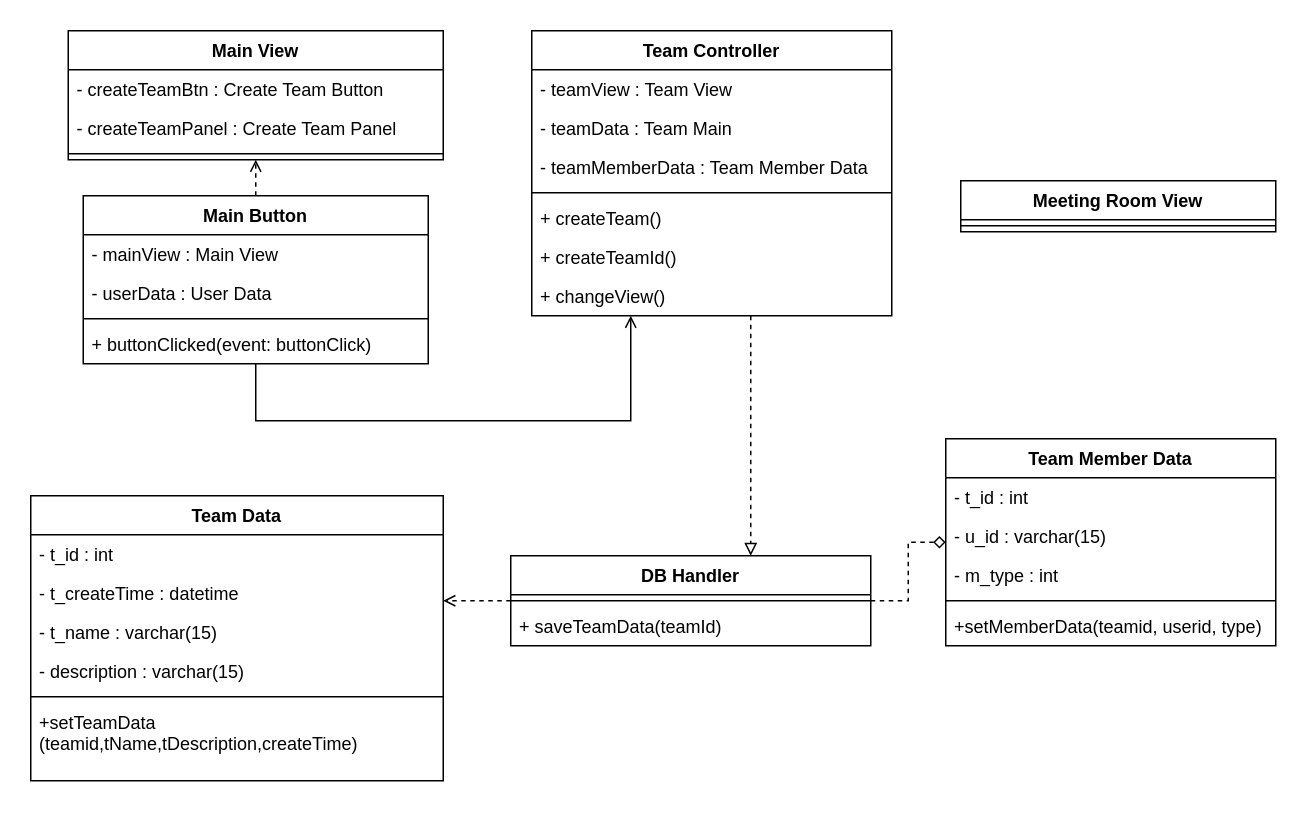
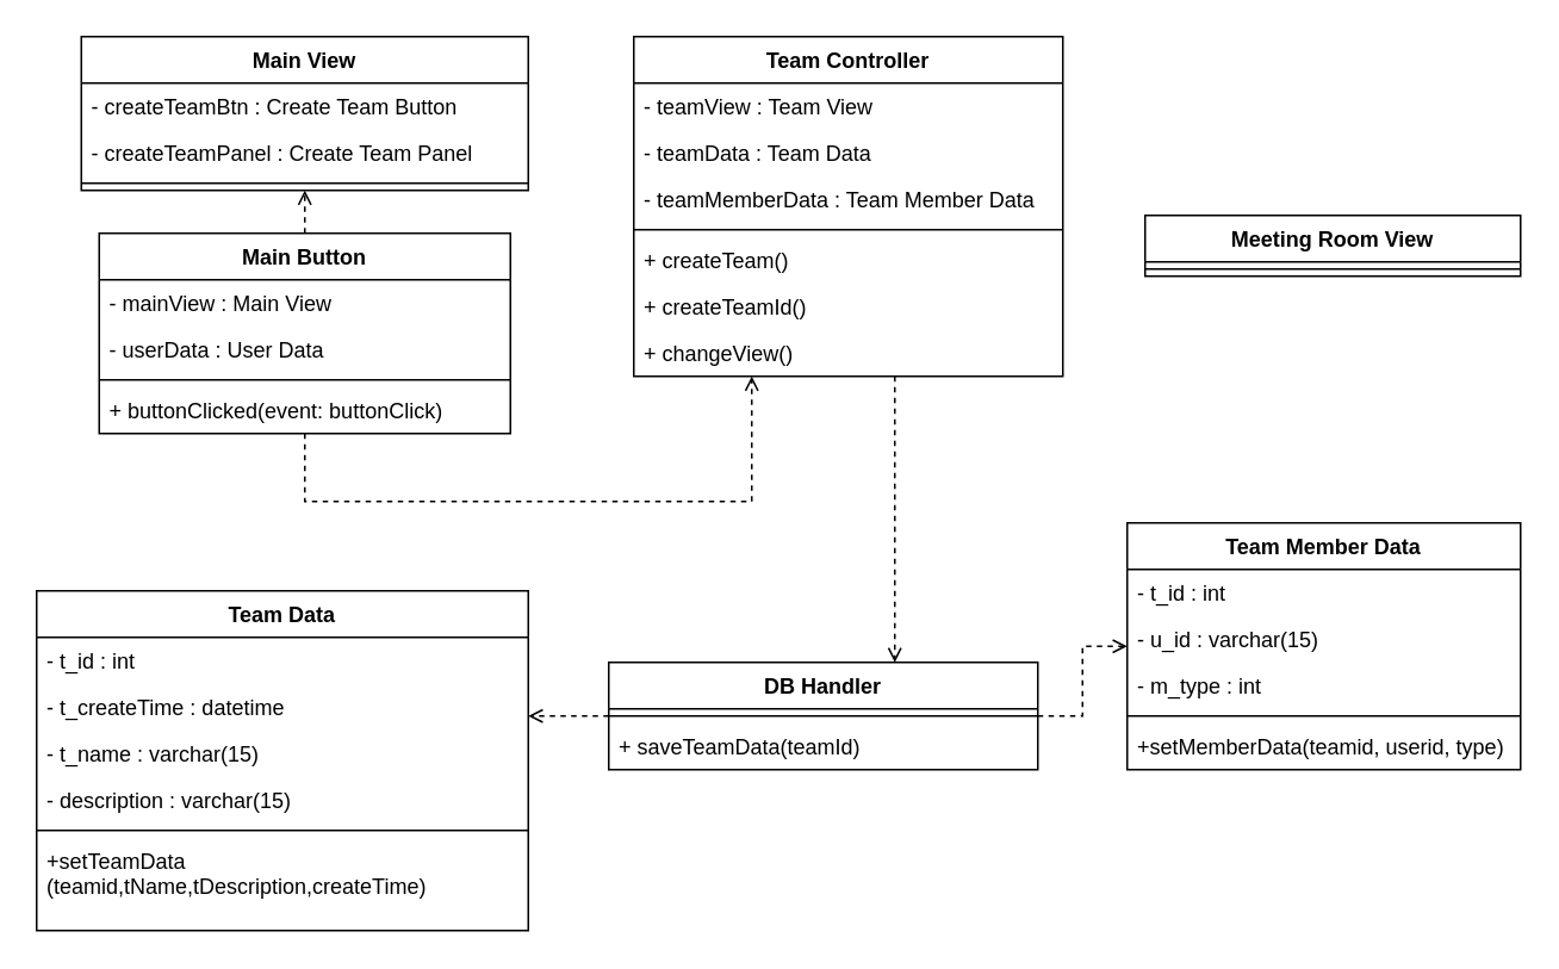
  <mxCell id="0" />
  <mxCell id="1" parent="0" />
  <mxCell id="2" value="Main View" style="swimlane;fontStyle=1;align=center;verticalAlign=top;childLayout=stackLayout;horizontal=1;startSize=26;horizontalStack=0;resizeParent=1;resizeParentMax=0;resizeLast=0;collapsible=1;marginBottom=0;" parent="1" vertex="1"><mxGeometry x="45" y="20" width="250" height="86" as="geometry" /></mxCell>
  <mxCell id="3" value="- createTeamBtn : Create Team Button" style="text;strokeColor=none;fillColor=none;align=left;verticalAlign=top;spacingLeft=4;spacingRight=4;overflow=hidden;rotatable=0;points=[[0,0.5],[1,0.5]];portConstraint=eastwest;" parent="2" vertex="1"><mxGeometry y="26" width="250" height="26" as="geometry" /></mxCell>
  <mxCell id="4" value="- createTeamPanel : Create Team Panel" style="text;strokeColor=none;fillColor=none;align=left;verticalAlign=top;spacingLeft=4;spacingRight=4;overflow=hidden;rotatable=0;points=[[0,0.5],[1,0.5]];portConstraint=eastwest;" parent="2" vertex="1"><mxGeometry y="52" width="250" height="26" as="geometry" /></mxCell>
  <mxCell id="5" value="" style="line;strokeWidth=1;fillColor=none;align=left;verticalAlign=middle;spacingTop=-1;spacingLeft=3;spacingRight=3;rotatable=0;labelPosition=right;points=[];portConstraint=eastwest;" parent="2" vertex="1"><mxGeometry y="78" width="250" height="8" as="geometry" /></mxCell>
  <mxCell id="6" style="edgeStyle=orthogonalEdgeStyle;rounded=0;orthogonalLoop=1;jettySize=auto;html=1;dashed=1;endArrow=open;endFill=0;" parent="1" source="7" target="2" edge="1"><mxGeometry relative="1" as="geometry"><Array as="points"><mxPoint x="165" y="200" /><mxPoint x="165" y="200" /></Array></mxGeometry></mxCell>
  <mxCell id="7" value="Main Button" style="swimlane;fontStyle=1;align=center;verticalAlign=top;childLayout=stackLayout;horizontal=1;startSize=26;horizontalStack=0;resizeParent=1;resizeParentMax=0;resizeLast=0;collapsible=1;marginBottom=0;" parent="1" vertex="1"><mxGeometry x="55" y="130" width="230" height="112" as="geometry" /></mxCell>
  <mxCell id="8" value="- mainView : Main View" style="text;strokeColor=none;fillColor=none;align=left;verticalAlign=top;spacingLeft=4;spacingRight=4;overflow=hidden;rotatable=0;points=[[0,0.5],[1,0.5]];portConstraint=eastwest;" parent="7" vertex="1"><mxGeometry y="26" width="230" height="26" as="geometry" /></mxCell>
  <mxCell id="9" value="- userData : User Data" style="text;strokeColor=none;fillColor=none;align=left;verticalAlign=top;spacingLeft=4;spacingRight=4;overflow=hidden;rotatable=0;points=[[0,0.5],[1,0.5]];portConstraint=eastwest;" parent="7" vertex="1"><mxGeometry y="52" width="230" height="26" as="geometry" /></mxCell>
  <mxCell id="10" value="" style="line;strokeWidth=1;fillColor=none;align=left;verticalAlign=middle;spacingTop=-1;spacingLeft=3;spacingRight=3;rotatable=0;labelPosition=right;points=[];portConstraint=eastwest;" parent="7" vertex="1"><mxGeometry y="78" width="230" height="8" as="geometry" /></mxCell>
  <mxCell id="11" value="+ buttonClicked(event: buttonClick)" style="text;strokeColor=none;fillColor=none;align=left;verticalAlign=top;spacingLeft=4;spacingRight=4;overflow=hidden;rotatable=0;points=[[0,0.5],[1,0.5]];portConstraint=eastwest;" parent="7" vertex="1"><mxGeometry y="86" width="230" height="26" as="geometry" /></mxCell>
- <mxCell id="12" style="edgeStyle=orthogonalEdgeStyle;rounded=0;orthogonalLoop=1;jettySize=auto;html=1;dashed=1;endArrow=block;endFill=0;" parent="1" source="13" target="23" edge="1"><mxGeometry relative="1" as="geometry"><Array as="points"><mxPoint x="500" y="330" /><mxPoint x="500" y="330" /></Array></mxGeometry></mxCell>
+ <mxCell id="12" style="edgeStyle=orthogonalEdgeStyle;rounded=0;orthogonalLoop=1;jettySize=auto;html=1;dashed=1;endArrow=open;endFill=0;" parent="1" source="13" target="23" edge="1"><mxGeometry relative="1" as="geometry"><Array as="points"><mxPoint x="500" y="330" /><mxPoint x="500" y="330" /></Array></mxGeometry></mxCell>
  <mxCell id="13" value="Team Controller" style="swimlane;fontStyle=1;align=center;verticalAlign=top;childLayout=stackLayout;horizontal=1;startSize=26;horizontalStack=0;resizeParent=1;resizeParentMax=0;resizeLast=0;collapsible=1;marginBottom=0;" parent="1" vertex="1"><mxGeometry x="354" y="20" width="240" height="190" as="geometry" /></mxCell>
  <mxCell id="14" value="- teamView : Team View" style="text;strokeColor=none;fillColor=none;align=left;verticalAlign=top;spacingLeft=4;spacingRight=4;overflow=hidden;rotatable=0;points=[[0,0.5],[1,0.5]];portConstraint=eastwest;" parent="13" vertex="1"><mxGeometry y="26" width="240" height="26" as="geometry" /></mxCell>
- <mxCell id="15" value="- teamData : Team Main" style="text;strokeColor=none;fillColor=none;align=left;verticalAlign=top;spacingLeft=4;spacingRight=4;overflow=hidden;rotatable=0;points=[[0,0.5],[1,0.5]];portConstraint=eastwest;" parent="13" vertex="1"><mxGeometry y="52" width="240" height="26" as="geometry" /></mxCell>
+ <mxCell id="15" value="- teamData : Team Data" style="text;strokeColor=none;fillColor=none;align=left;verticalAlign=top;spacingLeft=4;spacingRight=4;overflow=hidden;rotatable=0;points=[[0,0.5],[1,0.5]];portConstraint=eastwest;" parent="13" vertex="1"><mxGeometry y="52" width="240" height="26" as="geometry" /></mxCell>
  <mxCell id="16" value="- teamMemberData : Team Member Data" style="text;strokeColor=none;fillColor=none;align=left;verticalAlign=top;spacingLeft=4;spacingRight=4;overflow=hidden;rotatable=0;points=[[0,0.5],[1,0.5]];portConstraint=eastwest;" parent="13" vertex="1"><mxGeometry y="78" width="240" height="26" as="geometry" /></mxCell>
  <mxCell id="17" value="" style="line;strokeWidth=1;fillColor=none;align=left;verticalAlign=middle;spacingTop=-1;spacingLeft=3;spacingRight=3;rotatable=0;labelPosition=right;points=[];portConstraint=eastwest;" parent="13" vertex="1"><mxGeometry y="104" width="240" height="8" as="geometry" /></mxCell>
  <mxCell id="18" value="+ createTeam()" style="text;strokeColor=none;fillColor=none;align=left;verticalAlign=top;spacingLeft=4;spacingRight=4;overflow=hidden;rotatable=0;points=[[0,0.5],[1,0.5]];portConstraint=eastwest;" parent="13" vertex="1"><mxGeometry y="112" width="240" height="26" as="geometry" /></mxCell>
  <mxCell id="19" value="+ createTeamId()" style="text;strokeColor=none;fillColor=none;align=left;verticalAlign=top;spacingLeft=4;spacingRight=4;overflow=hidden;rotatable=0;points=[[0,0.5],[1,0.5]];portConstraint=eastwest;" parent="13" vertex="1"><mxGeometry y="138" width="240" height="26" as="geometry" /></mxCell>
  <mxCell id="20" value="+ changeView()" style="text;strokeColor=none;fillColor=none;align=left;verticalAlign=top;spacingLeft=4;spacingRight=4;overflow=hidden;rotatable=0;points=[[0,0.5],[1,0.5]];portConstraint=eastwest;" parent="13" vertex="1"><mxGeometry y="164" width="240" height="26" as="geometry" /></mxCell>
  <mxCell id="21" style="edgeStyle=orthogonalEdgeStyle;rounded=0;orthogonalLoop=1;jettySize=auto;html=1;dashed=1;endArrow=open;endFill=0;" parent="1" source="23" target="28" edge="1"><mxGeometry relative="1" as="geometry"><Array as="points"><mxPoint x="295" y="400" /><mxPoint x="295" y="400" /></Array></mxGeometry></mxCell>
- <mxCell id="22" style="edgeStyle=orthogonalEdgeStyle;rounded=0;orthogonalLoop=1;jettySize=auto;html=1;dashed=1;endArrow=diamond;endFill=0;" parent="1" source="23" target="35" edge="1"><mxGeometry relative="1" as="geometry" /></mxCell>
+ <mxCell id="22" style="edgeStyle=orthogonalEdgeStyle;rounded=0;orthogonalLoop=1;jettySize=auto;html=1;dashed=1;endArrow=open;endFill=0;" parent="1" source="23" target="35" edge="1"><mxGeometry relative="1" as="geometry" /></mxCell>
  <mxCell id="23" value="DB Handler" style="swimlane;fontStyle=1;align=center;verticalAlign=top;childLayout=stackLayout;horizontal=1;startSize=26;horizontalStack=0;resizeParent=1;resizeParentMax=0;resizeLast=0;collapsible=1;marginBottom=0;" parent="1" vertex="1"><mxGeometry x="340" y="370" width="240" height="60" as="geometry" /></mxCell>
  <mxCell id="24" value="" style="line;strokeWidth=1;fillColor=none;align=left;verticalAlign=middle;spacingTop=-1;spacingLeft=3;spacingRight=3;rotatable=0;labelPosition=right;points=[];portConstraint=eastwest;" parent="23" vertex="1"><mxGeometry y="26" width="240" height="8" as="geometry" /></mxCell>
  <mxCell id="25" value="+ saveTeamData(teamId)" style="text;strokeColor=none;fillColor=none;align=left;verticalAlign=top;spacingLeft=4;spacingRight=4;overflow=hidden;rotatable=0;points=[[0,0.5],[1,0.5]];portConstraint=eastwest;" parent="23" vertex="1"><mxGeometry y="34" width="240" height="26" as="geometry" /></mxCell>
  <mxCell id="26" value="Meeting Room View" style="swimlane;fontStyle=1;align=center;verticalAlign=top;childLayout=stackLayout;horizontal=1;startSize=26;horizontalStack=0;resizeParent=1;resizeParentMax=0;resizeLast=0;collapsible=1;marginBottom=0;" parent="1" vertex="1"><mxGeometry x="640" y="120" width="210" height="34" as="geometry" /></mxCell>
  <mxCell id="27" value="" style="line;strokeWidth=1;fillColor=none;align=left;verticalAlign=middle;spacingTop=-1;spacingLeft=3;spacingRight=3;rotatable=0;labelPosition=right;points=[];portConstraint=eastwest;" parent="26" vertex="1"><mxGeometry y="26" width="210" height="8" as="geometry" /></mxCell>
  <mxCell id="28" value="Team Data" style="swimlane;fontStyle=1;align=center;verticalAlign=top;childLayout=stackLayout;horizontal=1;startSize=26;horizontalStack=0;resizeParent=1;resizeParentMax=0;resizeLast=0;collapsible=1;marginBottom=0;" parent="1" vertex="1"><mxGeometry x="20" y="330" width="275" height="190" as="geometry" /></mxCell>
  <mxCell id="29" value="- t_id : int" style="text;strokeColor=none;fillColor=none;align=left;verticalAlign=top;spacingLeft=4;spacingRight=4;overflow=hidden;rotatable=0;points=[[0,0.5],[1,0.5]];portConstraint=eastwest;" parent="28" vertex="1"><mxGeometry y="26" width="275" height="26" as="geometry" /></mxCell>
  <mxCell id="30" value="- t_createTime : datetime" style="text;strokeColor=none;fillColor=none;align=left;verticalAlign=top;spacingLeft=4;spacingRight=4;overflow=hidden;rotatable=0;points=[[0,0.5],[1,0.5]];portConstraint=eastwest;" parent="28" vertex="1"><mxGeometry y="52" width="275" height="26" as="geometry" /></mxCell>
  <mxCell id="31" value="- t_name : varchar(15)" style="text;strokeColor=none;fillColor=none;align=left;verticalAlign=top;spacingLeft=4;spacingRight=4;overflow=hidden;rotatable=0;points=[[0,0.5],[1,0.5]];portConstraint=eastwest;" parent="28" vertex="1"><mxGeometry y="78" width="275" height="26" as="geometry" /></mxCell>
  <mxCell id="32" value="- description : varchar(15)" style="text;strokeColor=none;fillColor=none;align=left;verticalAlign=top;spacingLeft=4;spacingRight=4;overflow=hidden;rotatable=0;points=[[0,0.5],[1,0.5]];portConstraint=eastwest;" parent="28" vertex="1"><mxGeometry y="104" width="275" height="26" as="geometry" /></mxCell>
  <mxCell id="33" value="" style="line;strokeWidth=1;fillColor=none;align=left;verticalAlign=middle;spacingTop=-1;spacingLeft=3;spacingRight=3;rotatable=0;labelPosition=right;points=[];portConstraint=eastwest;" parent="28" vertex="1"><mxGeometry y="130" width="275" height="8" as="geometry" /></mxCell>
  <mxCell id="34" value="+setTeamData&#10;(teamid,tName,tDescription,createTime)" style="text;strokeColor=none;fillColor=none;align=left;verticalAlign=top;spacingLeft=4;spacingRight=4;overflow=hidden;rotatable=0;points=[[0,0.5],[1,0.5]];portConstraint=eastwest;" parent="28" vertex="1"><mxGeometry y="138" width="275" height="52" as="geometry" /></mxCell>
  <mxCell id="35" value="Team Member Data" style="swimlane;fontStyle=1;align=center;verticalAlign=top;childLayout=stackLayout;horizontal=1;startSize=26;horizontalStack=0;resizeParent=1;resizeParentMax=0;resizeLast=0;collapsible=1;marginBottom=0;" parent="1" vertex="1"><mxGeometry x="630" y="292" width="220" height="138" as="geometry" /></mxCell>
  <mxCell id="36" value="- t_id : int" style="text;strokeColor=none;fillColor=none;align=left;verticalAlign=top;spacingLeft=4;spacingRight=4;overflow=hidden;rotatable=0;points=[[0,0.5],[1,0.5]];portConstraint=eastwest;" parent="35" vertex="1"><mxGeometry y="26" width="220" height="26" as="geometry" /></mxCell>
  <mxCell id="37" value="- u_id : varchar(15)" style="text;strokeColor=none;fillColor=none;align=left;verticalAlign=top;spacingLeft=4;spacingRight=4;overflow=hidden;rotatable=0;points=[[0,0.5],[1,0.5]];portConstraint=eastwest;" parent="35" vertex="1"><mxGeometry y="52" width="220" height="26" as="geometry" /></mxCell>
  <mxCell id="38" value="- m_type : int" style="text;strokeColor=none;fillColor=none;align=left;verticalAlign=top;spacingLeft=4;spacingRight=4;overflow=hidden;rotatable=0;points=[[0,0.5],[1,0.5]];portConstraint=eastwest;" parent="35" vertex="1"><mxGeometry y="78" width="220" height="26" as="geometry" /></mxCell>
  <mxCell id="39" value="" style="line;strokeWidth=1;fillColor=none;align=left;verticalAlign=middle;spacingTop=-1;spacingLeft=3;spacingRight=3;rotatable=0;labelPosition=right;points=[];portConstraint=eastwest;" parent="35" vertex="1"><mxGeometry y="104" width="220" height="8" as="geometry" /></mxCell>
  <mxCell id="40" value="+setMemberData(teamid, userid, type)" style="text;strokeColor=none;fillColor=none;align=left;verticalAlign=top;spacingLeft=4;spacingRight=4;overflow=hidden;rotatable=0;points=[[0,0.5],[1,0.5]];portConstraint=eastwest;" parent="35" vertex="1"><mxGeometry y="112" width="220" height="26" as="geometry" /></mxCell>
- <mxCell id="41" style="edgeStyle=orthogonalEdgeStyle;rounded=0;orthogonalLoop=1;jettySize=auto;html=1;dashed=0;endArrow=open;endFill=0;" parent="1" source="7" target="13" edge="1"><mxGeometry relative="1" as="geometry"><Array as="points"><mxPoint x="170" y="280" /><mxPoint x="420" y="280" /></Array></mxGeometry></mxCell>
+ <mxCell id="41" style="edgeStyle=orthogonalEdgeStyle;rounded=0;orthogonalLoop=1;jettySize=auto;html=1;dashed=1;endArrow=open;endFill=0;" parent="1" source="7" target="13" edge="1"><mxGeometry relative="1" as="geometry"><Array as="points"><mxPoint x="170" y="280" /><mxPoint x="420" y="280" /></Array></mxGeometry></mxCell>
